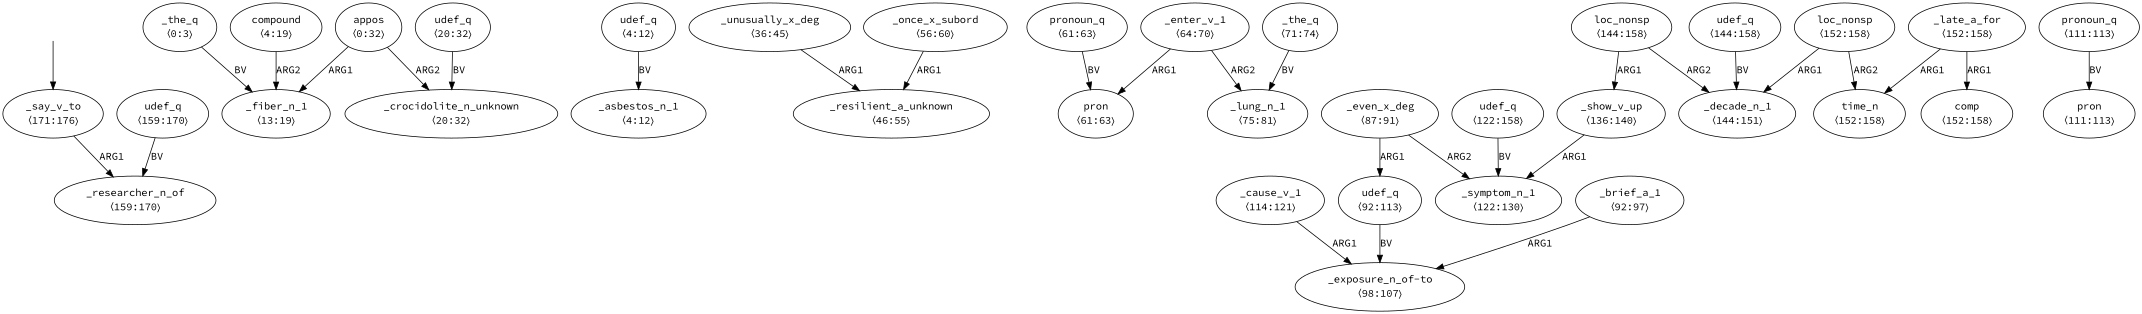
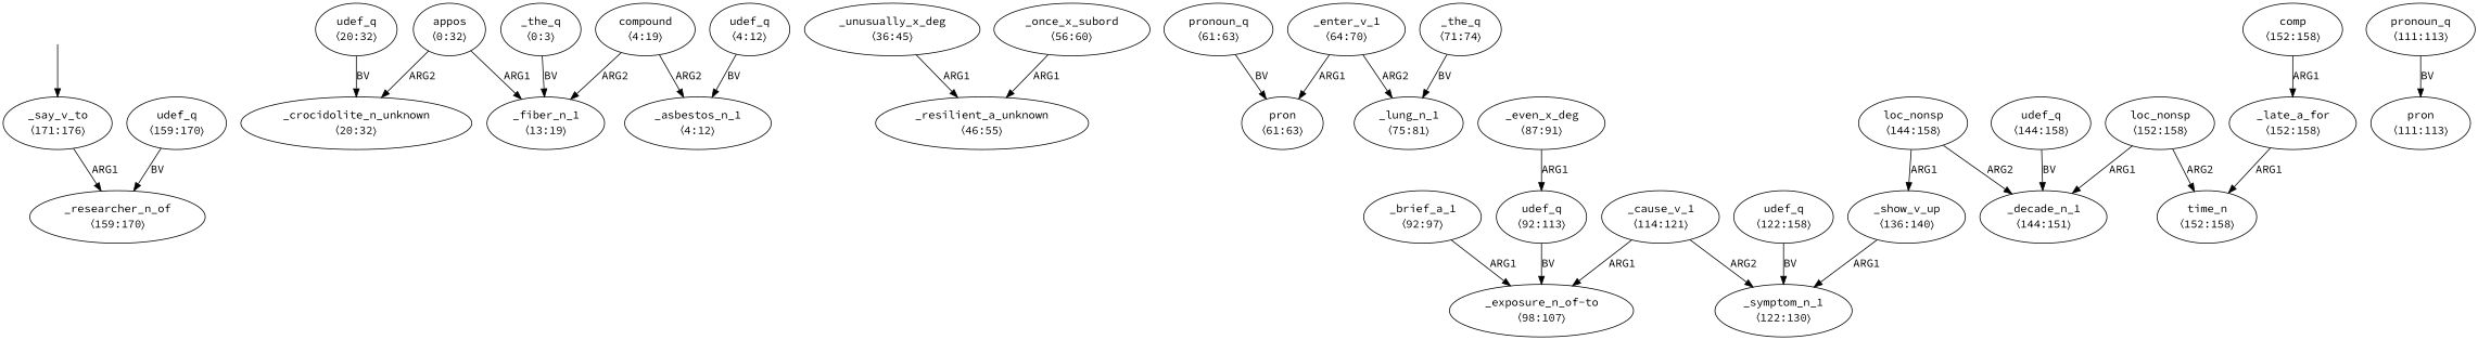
  digraph {
    fontname="Source Code Pro"
    node [fontname="Source Code Pro"]
    edge [fontname="Source Code Pro"]
    top [style=invis]
    n2 [label=<<table align="center" border="0" cellspacing="0"><tr><td colspan="2">_say_v_to</td></tr><tr><td colspan="2">〈171:176〉</td></tr></table>>]
    n3 [label=<<table align="center" border="0" cellspacing="0"><tr><td colspan="2">_researcher_n_of</td></tr><tr><td colspan="2">〈159:170〉</td></tr></table>>]
    n4 [label=<<table align="center" border="0" cellspacing="0"><tr><td colspan="2">appos</td></tr><tr><td colspan="2">〈0:32〉</td></tr></table>>]
    n5 [label=<<table align="center" border="0" cellspacing="0"><tr><td colspan="2">_fiber_n_1</td></tr><tr><td colspan="2">〈13:19〉</td></tr></table>>]
    n6 [label=<<table align="center" border="0" cellspacing="0"><tr><td colspan="2">_crocidolite_n_unknown</td></tr><tr><td colspan="2">〈20:32〉</td></tr></table>>]
    n7 [label=<<table align="center" border="0" cellspacing="0"><tr><td colspan="2">_the_q</td></tr><tr><td colspan="2">〈0:3〉</td></tr></table>>]
    n8 [label=<<table align="center" border="0" cellspacing="0"><tr><td colspan="2">compound</td></tr><tr><td colspan="2">〈4:19〉</td></tr></table>>]
    n9 [label=<<table align="center" border="0" cellspacing="0"><tr><td colspan="2">_asbestos_n_1</td></tr><tr><td colspan="2">〈4:12〉</td></tr></table>>]
    n10 [label=<<table align="center" border="0" cellspacing="0"><tr><td colspan="2">udef_q</td></tr><tr><td colspan="2">〈4:12〉</td></tr></table>>]
    n11 [label=<<table align="center" border="0" cellspacing="0"><tr><td colspan="2">udef_q</td></tr><tr><td colspan="2">〈20:32〉</td></tr></table>>]
    n12 [label=<<table align="center" border="0" cellspacing="0"><tr><td colspan="2">_unusually_x_deg</td></tr><tr><td colspan="2">〈36:45〉</td></tr></table>>]
    n13 [label=<<table align="center" border="0" cellspacing="0"><tr><td colspan="2">_resilient_a_unknown</td></tr><tr><td colspan="2">〈46:55〉</td></tr></table>>]
    n14 [label=<<table align="center" border="0" cellspacing="0"><tr><td colspan="2">_once_x_subord</td></tr><tr><td colspan="2">〈56:60〉</td></tr></table>>]
    n15 [label=<<table align="center" border="0" cellspacing="0"><tr><td colspan="2">_enter_v_1</td></tr><tr><td colspan="2">〈64:70〉</td></tr></table>>]
    n16 [label=<<table align="center" border="0" cellspacing="0"><tr><td colspan="2">pron</td></tr><tr><td colspan="2">〈61:63〉</td></tr></table>>]
    n17 [label=<<table align="center" border="0" cellspacing="0"><tr><td colspan="2">_lung_n_1</td></tr><tr><td colspan="2">〈75:81〉</td></tr></table>>]
    n18 [label=<<table align="center" border="0" cellspacing="0"><tr><td colspan="2">pronoun_q</td></tr><tr><td colspan="2">〈61:63〉</td></tr></table>>]
    n19 [label=<<table align="center" border="0" cellspacing="0"><tr><td colspan="2">_the_q</td></tr><tr><td colspan="2">〈71:74〉</td></tr></table>>]
    n20 [label=<<table align="center" border="0" cellspacing="0"><tr><td colspan="2">_cause_v_1</td></tr><tr><td colspan="2">〈114:121〉</td></tr></table>>]
    n21 [label=<<table align="center" border="0" cellspacing="0"><tr><td colspan="2">_exposure_n_of-to</td></tr><tr><td colspan="2">〈98:107〉</td></tr></table>>]
    n22 [label=<<table align="center" border="0" cellspacing="0"><tr><td colspan="2">_symptom_n_1</td></tr><tr><td colspan="2">〈122:130〉</td></tr></table>>]
    n23 [label=<<table align="center" border="0" cellspacing="0"><tr><td colspan="2">_even_x_deg</td></tr><tr><td colspan="2">〈87:91〉</td></tr></table>>]
    n24 [label=<<table align="center" border="0" cellspacing="0"><tr><td colspan="2">udef_q</td></tr><tr><td colspan="2">〈92:113〉</td></tr></table>>]
    n25 [label=<<table align="center" border="0" cellspacing="0"><tr><td colspan="2">_brief_a_1</td></tr><tr><td colspan="2">〈92:97〉</td></tr></table>>]
    n26 [label=<<table align="center" border="0" cellspacing="0"><tr><td colspan="2">pron</td></tr><tr><td colspan="2">〈111:113〉</td></tr></table>>]
    n27 [label=<<table align="center" border="0" cellspacing="0"><tr><td colspan="2">pronoun_q</td></tr><tr><td colspan="2">〈111:113〉</td></tr></table>>]
    n28 [label=<<table align="center" border="0" cellspacing="0"><tr><td colspan="2">udef_q</td></tr><tr><td colspan="2">〈122:158〉</td></tr></table>>]
    n29 [label=<<table align="center" border="0" cellspacing="0"><tr><td colspan="2">_show_v_up</td></tr><tr><td colspan="2">〈136:140〉</td></tr></table>>]
    n30 [label=<<table align="center" border="0" cellspacing="0"><tr><td colspan="2">loc_nonsp</td></tr><tr><td colspan="2">〈144:158〉</td></tr></table>>]
    n31 [label=<<table align="center" border="0" cellspacing="0"><tr><td colspan="2">_decade_n_1</td></tr><tr><td colspan="2">〈144:151〉</td></tr></table>>]
    n32 [label=<<table align="center" border="0" cellspacing="0"><tr><td colspan="2">udef_q</td></tr><tr><td colspan="2">〈144:158〉</td></tr></table>>]
    n33 [label=<<table align="center" border="0" cellspacing="0"><tr><td colspan="2">loc_nonsp</td></tr><tr><td colspan="2">〈152:158〉</td></tr></table>>]
    n34 [label=<<table align="center" border="0" cellspacing="0"><tr><td colspan="2">time_n</td></tr><tr><td colspan="2">〈152:158〉</td></tr></table>>]
    n35 [label=<<table align="center" border="0" cellspacing="0"><tr><td colspan="2">_late_a_for</td></tr><tr><td colspan="2">〈152:158〉</td></tr></table>>]
    n36 [label=<<table align="center" border="0" cellspacing="0"><tr><td colspan="2">comp</td></tr><tr><td colspan="2">〈152:158〉</td></tr></table>>]
    n37 [label=<<table align="center" border="0" cellspacing="0"><tr><td colspan="2">udef_q</td></tr><tr><td colspan="2">〈159:170〉</td></tr></table>>]
    top -> n2
    n2 -> n3 [label=ARG1]
    n4 -> n5 [label=ARG1]
    n4 -> n6 [label=ARG2]
    n7 -> n5 [label=BV]
    n8 -> n5 [label=ARG2]
+   n8 -> n9 [label=ARG2]
    n10 -> n9 [label=BV]
    n11 -> n6 [label=BV]
    n12 -> n13 [label=ARG1]
    n14 -> n13 [label=ARG1]
    n15 -> n16 [label=ARG1]
    n15 -> n17 [label=ARG2]
    n18 -> n16 [label=BV]
    n19 -> n17 [label=BV]
    n20 -> n21 [label=ARG1]
-   n23 -> n22 [label=ARG2]
+   n20 -> n22 [label=ARG2]
    n23 -> n24 [label=ARG1]
    n24 -> n21 [label=BV]
    n25 -> n21 [label=ARG1]
    n27 -> n26 [label=BV]
    n28 -> n22 [label=BV]
    n29 -> n22 [label=ARG1]
    n30 -> n29 [label=ARG1]
    n30 -> n31 [label=ARG2]
    n32 -> n31 [label=BV]
    n33 -> n31 [label=ARG1]
    n33 -> n34 [label=ARG2]
    n35 -> n34 [label=ARG1]
-   n35 -> n36 [label=ARG1]
+   n36 -> n35 [label=ARG1]
    n37 -> n3 [label=BV]
  }
